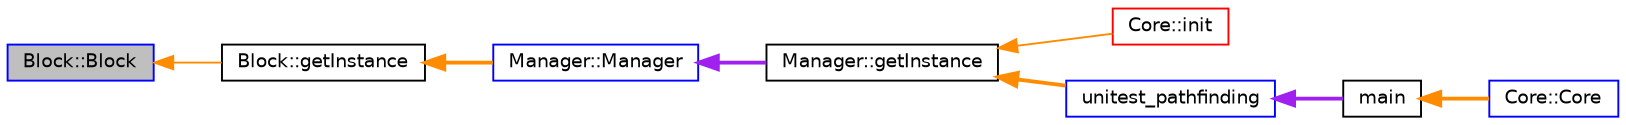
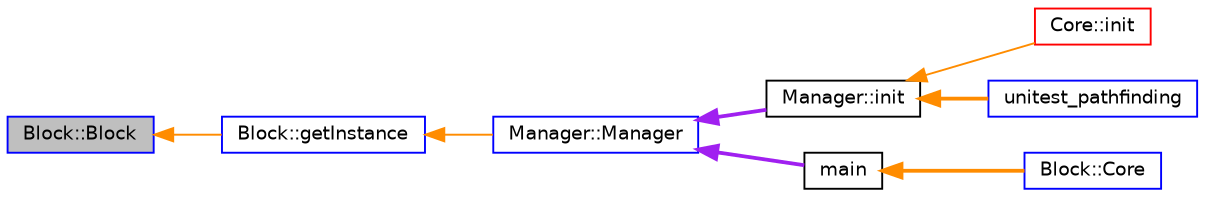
  digraph {
    rankdir=LR
    node [color=blue fillcolor=white fontname=Helvetica fontsize=10 shape=record style=filled]
    edge [color=darkorange dir=back fontname=Helvetica fontsize=10 labelfontname=Helvetica labelfontsize=10 style=bold]
    n1 [fillcolor=grey75 fontcolor=black height=0.2 label="Block::Block" width=0.4]
-   n2 [color=black height=0.2 label="Block::getInstance" width=0.4]
+   n2 [height=0.2 label="Block::getInstance" width=0.4]
    n3 [height=0.2 label="Manager::Manager" width=0.4]
-   n4 [color=black height=0.2 label="Manager::getInstance" width=0.4]
+   n4 [color=black height=0.2 label="Manager::init" width=0.4]
    n5 [color=red height=0.2 label="Core::init" width=0.4]
    n6 [height=0.2 label=unitest_pathfinding width=0.4]
    n7 [color=black height=0.2 label=main width=0.4]
-   n8 [height=0.2 label="Core::Core" width=0.4]
+   n8 [height=0.2 label="Block::Core" width=0.4]
    n1 -> n2 [style=solid]
-   n2 -> n3
+   n2 -> n3 [style=solid]
    n3 -> n4 [color=purple]
    n4 -> n5 [style=solid]
    n4 -> n6
-   n6 -> n7 [color=purple]
+   n3 -> n7 [color=purple]
    n7 -> n8
  }
